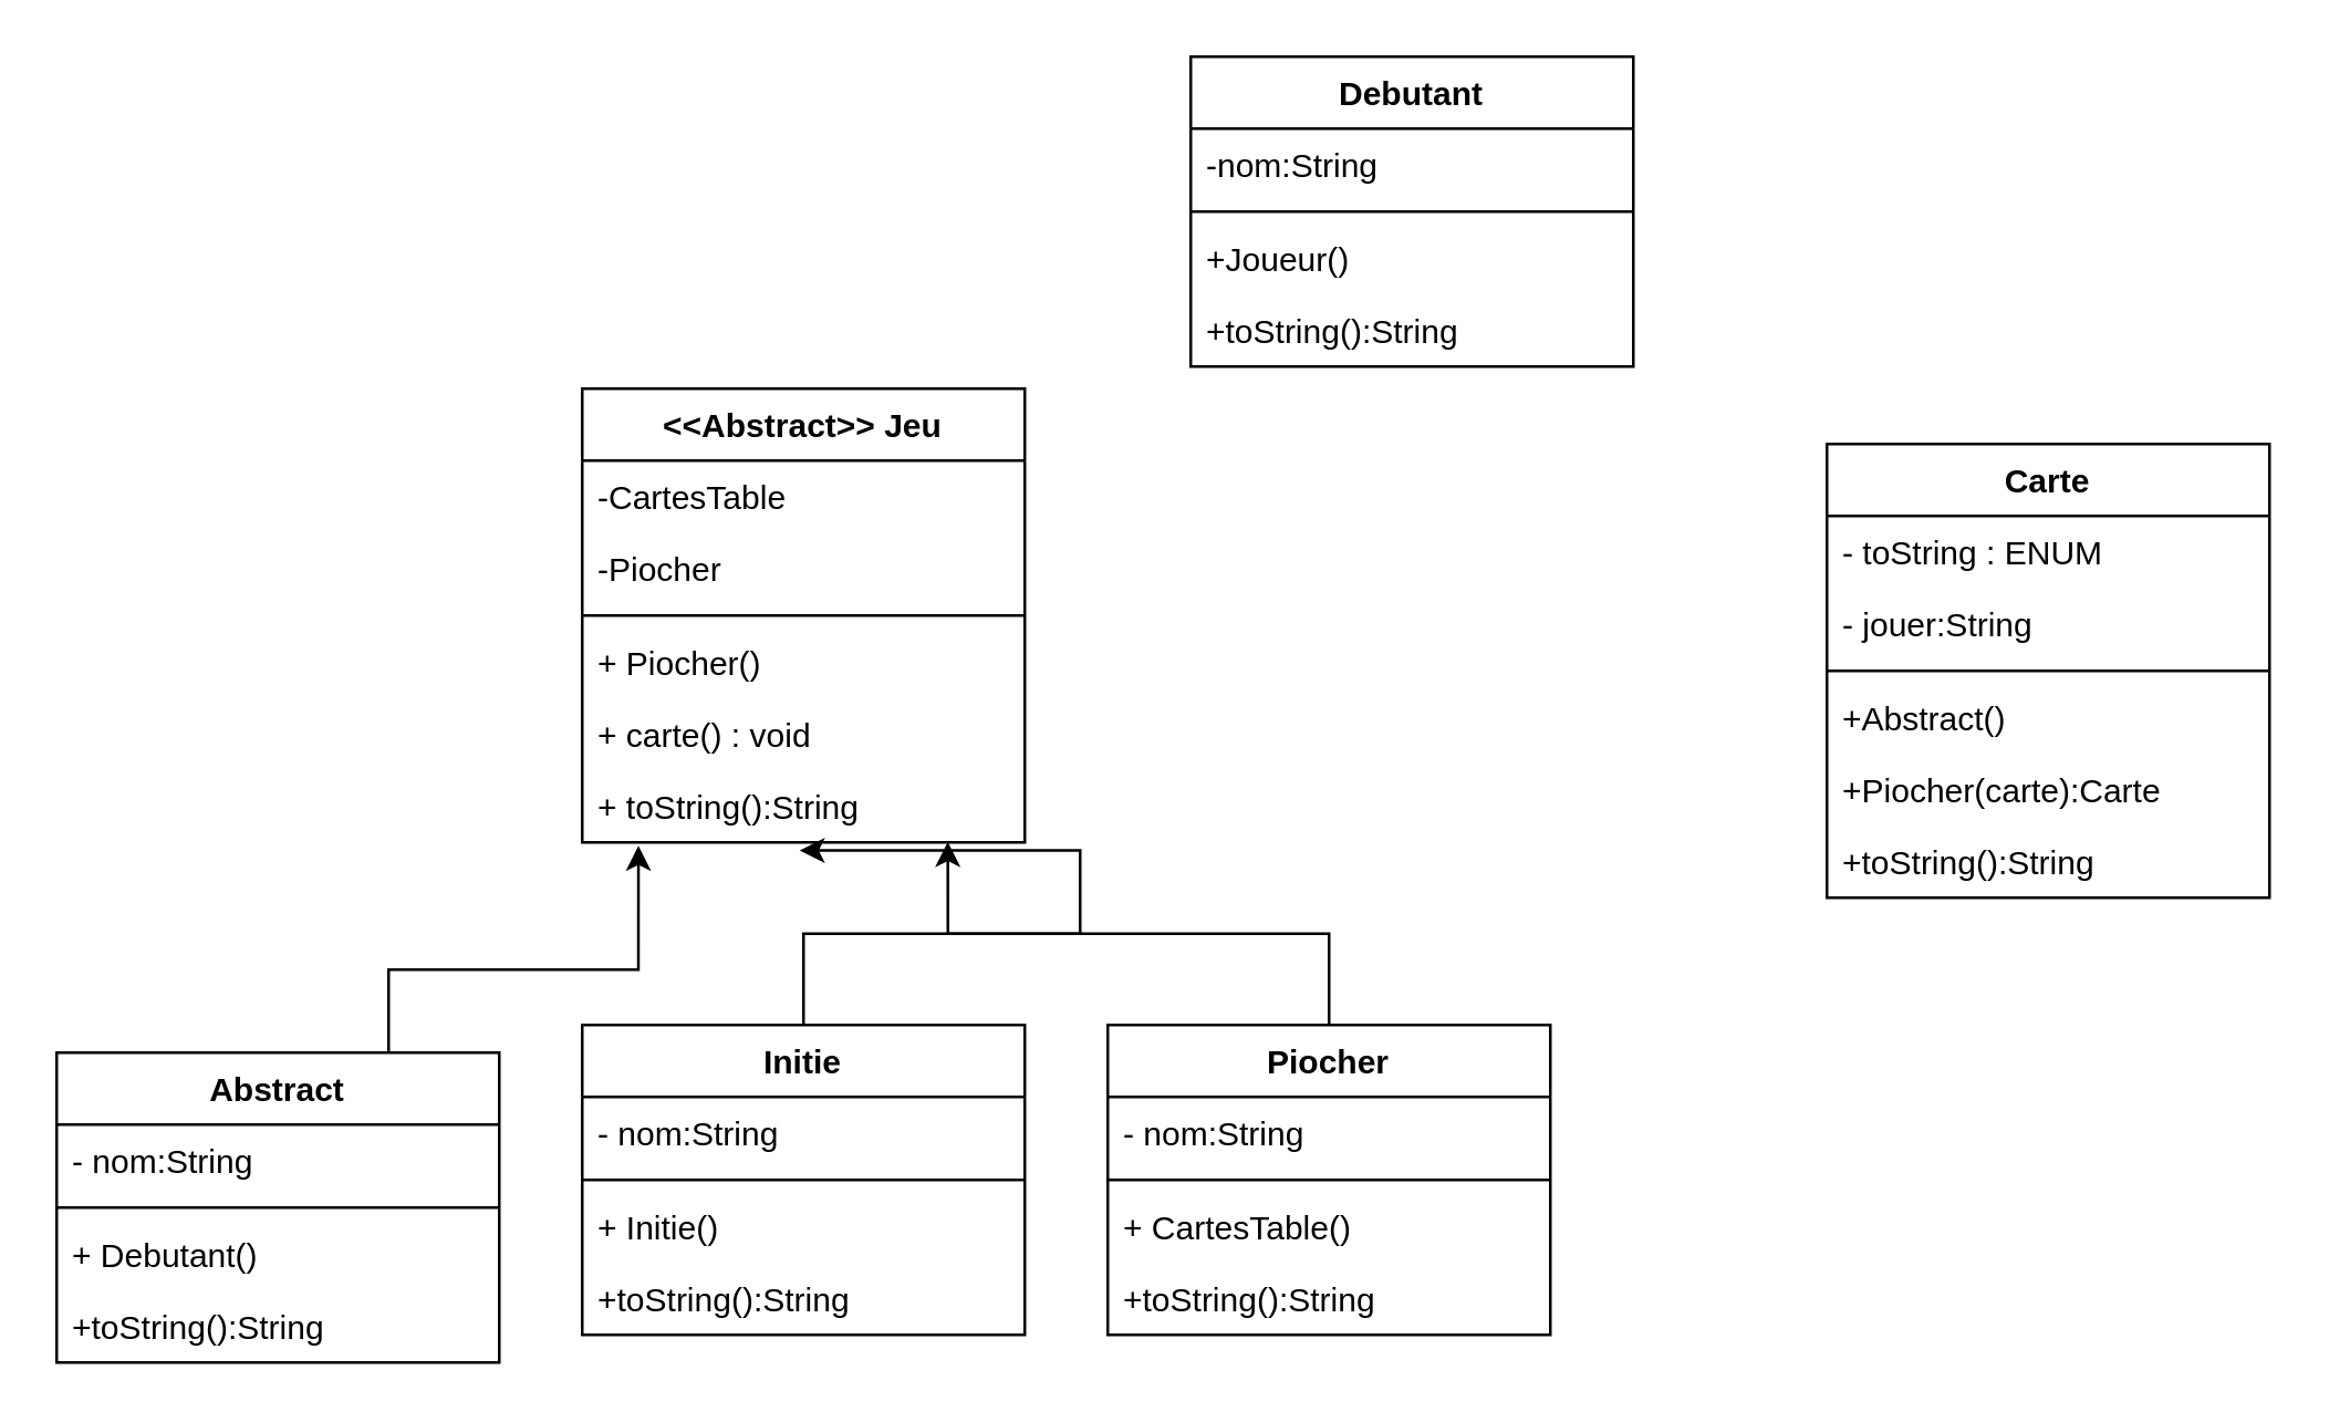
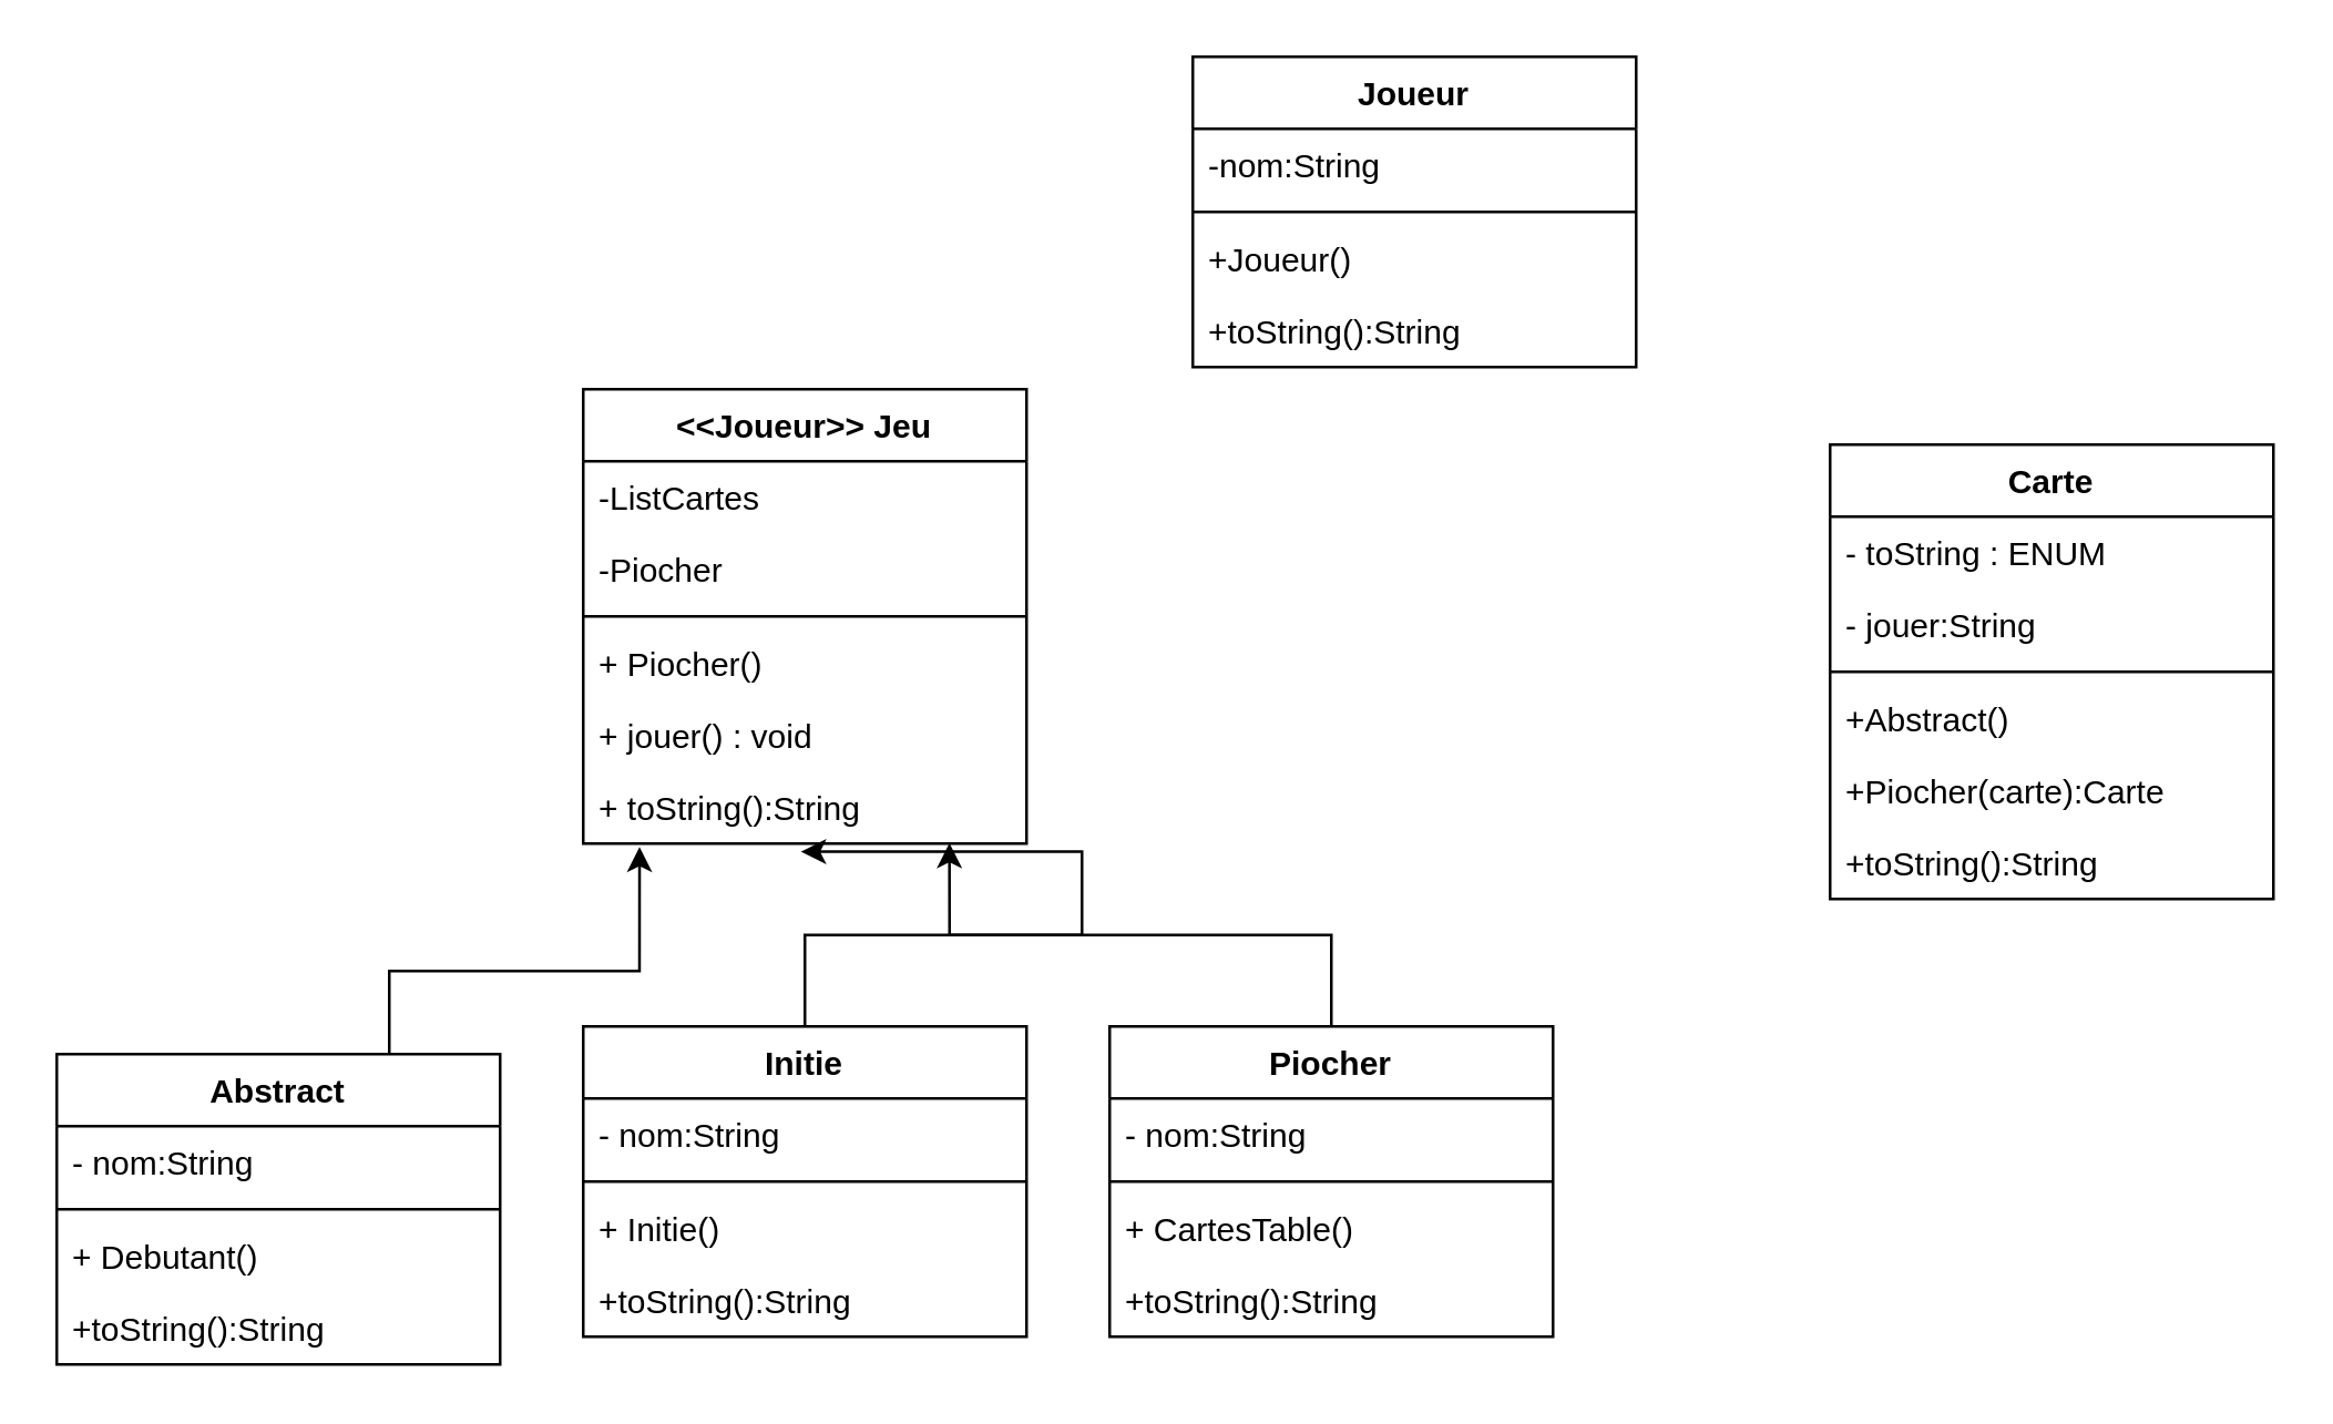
  <mxCell id="0" />
  <mxCell id="1" parent="0" />
  <mxCell id="2" value="Carte" style="swimlane;fontStyle=1;align=center;verticalAlign=top;childLayout=stackLayout;horizontal=1;startSize=26;horizontalStack=0;resizeParent=1;resizeParentMax=0;resizeLast=0;collapsible=1;marginBottom=0;whiteSpace=wrap;html=1;" parent="1" vertex="1"><mxGeometry x="660" y="160" width="160" height="164" as="geometry" /></mxCell>
  <mxCell id="3" value="- toString : ENUM&amp;nbsp;" style="text;strokeColor=none;fillColor=none;align=left;verticalAlign=top;spacingLeft=4;spacingRight=4;overflow=hidden;rotatable=0;points=[[0,0.5],[1,0.5]];portConstraint=eastwest;whiteSpace=wrap;html=1;" parent="2" vertex="1"><mxGeometry y="26" width="160" height="26" as="geometry" /></mxCell>
  <mxCell id="4" value="- jouer:String" style="text;strokeColor=none;fillColor=none;align=left;verticalAlign=top;spacingLeft=4;spacingRight=4;overflow=hidden;rotatable=0;points=[[0,0.5],[1,0.5]];portConstraint=eastwest;whiteSpace=wrap;html=1;" parent="2" vertex="1"><mxGeometry y="52" width="160" height="26" as="geometry" /></mxCell>
  <mxCell id="5" value="" style="line;strokeWidth=1;fillColor=none;align=left;verticalAlign=middle;spacingTop=-1;spacingLeft=3;spacingRight=3;rotatable=0;labelPosition=right;points=[];portConstraint=eastwest;strokeColor=inherit;" parent="2" vertex="1"><mxGeometry y="78" width="160" height="8" as="geometry" /></mxCell>
  <mxCell id="6" value="+Abstract()" style="text;strokeColor=none;fillColor=none;align=left;verticalAlign=top;spacingLeft=4;spacingRight=4;overflow=hidden;rotatable=0;points=[[0,0.5],[1,0.5]];portConstraint=eastwest;whiteSpace=wrap;html=1;" parent="2" vertex="1"><mxGeometry y="86" width="160" height="26" as="geometry" /></mxCell>
  <mxCell id="7" value="+Piocher(carte):Carte" style="text;strokeColor=none;fillColor=none;align=left;verticalAlign=top;spacingLeft=4;spacingRight=4;overflow=hidden;rotatable=0;points=[[0,0.5],[1,0.5]];portConstraint=eastwest;whiteSpace=wrap;html=1;" parent="2" vertex="1"><mxGeometry y="112" width="160" height="26" as="geometry" /></mxCell>
  <mxCell id="8" value="+toString():String" style="text;strokeColor=none;fillColor=none;align=left;verticalAlign=top;spacingLeft=4;spacingRight=4;overflow=hidden;rotatable=0;points=[[0,0.5],[1,0.5]];portConstraint=eastwest;whiteSpace=wrap;html=1;" parent="2" vertex="1"><mxGeometry y="138" width="160" height="26" as="geometry" /></mxCell>
- <mxCell id="9" value="&amp;lt;&amp;lt;Abstract&amp;gt;&amp;gt; Jeu" style="swimlane;fontStyle=1;align=center;verticalAlign=top;childLayout=stackLayout;horizontal=1;startSize=26;horizontalStack=0;resizeParent=1;resizeParentMax=0;resizeLast=0;collapsible=1;marginBottom=0;whiteSpace=wrap;html=1;" parent="1" vertex="1"><mxGeometry x="210" y="140" width="160" height="164" as="geometry" /></mxCell>
- <mxCell id="10" value="-CartesTable" style="text;strokeColor=none;fillColor=none;align=left;verticalAlign=top;spacingLeft=4;spacingRight=4;overflow=hidden;rotatable=0;points=[[0,0.5],[1,0.5]];portConstraint=eastwest;whiteSpace=wrap;html=1;" parent="9" vertex="1"><mxGeometry y="26" width="160" height="26" as="geometry" /></mxCell>
+ <mxCell id="9" value="&amp;lt;&amp;lt;Joueur&amp;gt;&amp;gt; Jeu" style="swimlane;fontStyle=1;align=center;verticalAlign=top;childLayout=stackLayout;horizontal=1;startSize=26;horizontalStack=0;resizeParent=1;resizeParentMax=0;resizeLast=0;collapsible=1;marginBottom=0;whiteSpace=wrap;html=1;" parent="1" vertex="1"><mxGeometry x="210" y="140" width="160" height="164" as="geometry" /></mxCell>
+ <mxCell id="10" value="-ListCartes" style="text;strokeColor=none;fillColor=none;align=left;verticalAlign=top;spacingLeft=4;spacingRight=4;overflow=hidden;rotatable=0;points=[[0,0.5],[1,0.5]];portConstraint=eastwest;whiteSpace=wrap;html=1;" parent="9" vertex="1"><mxGeometry y="26" width="160" height="26" as="geometry" /></mxCell>
  <mxCell id="11" value="-Piocher" style="text;strokeColor=none;fillColor=none;align=left;verticalAlign=top;spacingLeft=4;spacingRight=4;overflow=hidden;rotatable=0;points=[[0,0.5],[1,0.5]];portConstraint=eastwest;whiteSpace=wrap;html=1;" parent="9" vertex="1"><mxGeometry y="52" width="160" height="26" as="geometry" /></mxCell>
  <mxCell id="12" value="" style="line;strokeWidth=1;fillColor=none;align=left;verticalAlign=middle;spacingTop=-1;spacingLeft=3;spacingRight=3;rotatable=0;labelPosition=right;points=[];portConstraint=eastwest;strokeColor=inherit;" parent="9" vertex="1"><mxGeometry y="78" width="160" height="8" as="geometry" /></mxCell>
  <mxCell id="13" value="+ Piocher()" style="text;strokeColor=none;fillColor=none;align=left;verticalAlign=top;spacingLeft=4;spacingRight=4;overflow=hidden;rotatable=0;points=[[0,0.5],[1,0.5]];portConstraint=eastwest;whiteSpace=wrap;html=1;" parent="9" vertex="1"><mxGeometry y="86" width="160" height="26" as="geometry" /></mxCell>
- <mxCell id="14" value="+ carte() : void" style="text;strokeColor=none;fillColor=none;align=left;verticalAlign=top;spacingLeft=4;spacingRight=4;overflow=hidden;rotatable=0;points=[[0,0.5],[1,0.5]];portConstraint=eastwest;whiteSpace=wrap;html=1;" vertex="1" parent="9"><mxGeometry y="112" width="160" height="26" as="geometry" /></mxCell>
+ <mxCell id="14" value="+ jouer() : void" style="text;strokeColor=none;fillColor=none;align=left;verticalAlign=top;spacingLeft=4;spacingRight=4;overflow=hidden;rotatable=0;points=[[0,0.5],[1,0.5]];portConstraint=eastwest;whiteSpace=wrap;html=1;" vertex="1" parent="9"><mxGeometry y="112" width="160" height="26" as="geometry" /></mxCell>
  <mxCell id="15" value="+ toString():String" style="text;strokeColor=none;fillColor=none;align=left;verticalAlign=top;spacingLeft=4;spacingRight=4;overflow=hidden;rotatable=0;points=[[0,0.5],[1,0.5]];portConstraint=eastwest;whiteSpace=wrap;html=1;" parent="9" vertex="1"><mxGeometry y="138" width="160" height="26" as="geometry" /></mxCell>
- <mxCell id="16" value="Debutant" style="swimlane;fontStyle=1;align=center;verticalAlign=top;childLayout=stackLayout;horizontal=1;startSize=26;horizontalStack=0;resizeParent=1;resizeParentMax=0;resizeLast=0;collapsible=1;marginBottom=0;whiteSpace=wrap;html=1;" parent="1" vertex="1"><mxGeometry x="430" y="20" width="160" height="112" as="geometry" /></mxCell>
+ <mxCell id="16" value="Joueur" style="swimlane;fontStyle=1;align=center;verticalAlign=top;childLayout=stackLayout;horizontal=1;startSize=26;horizontalStack=0;resizeParent=1;resizeParentMax=0;resizeLast=0;collapsible=1;marginBottom=0;whiteSpace=wrap;html=1;" parent="1" vertex="1"><mxGeometry x="430" y="20" width="160" height="112" as="geometry" /></mxCell>
  <mxCell id="17" value="-nom:String" style="text;strokeColor=none;fillColor=none;align=left;verticalAlign=top;spacingLeft=4;spacingRight=4;overflow=hidden;rotatable=0;points=[[0,0.5],[1,0.5]];portConstraint=eastwest;whiteSpace=wrap;html=1;" parent="16" vertex="1"><mxGeometry y="26" width="160" height="26" as="geometry" /></mxCell>
  <mxCell id="18" value="" style="line;strokeWidth=1;fillColor=none;align=left;verticalAlign=middle;spacingTop=-1;spacingLeft=3;spacingRight=3;rotatable=0;labelPosition=right;points=[];portConstraint=eastwest;strokeColor=inherit;" parent="16" vertex="1"><mxGeometry y="52" width="160" height="8" as="geometry" /></mxCell>
  <mxCell id="19" value="+Joueur()" style="text;strokeColor=none;fillColor=none;align=left;verticalAlign=top;spacingLeft=4;spacingRight=4;overflow=hidden;rotatable=0;points=[[0,0.5],[1,0.5]];portConstraint=eastwest;whiteSpace=wrap;html=1;" parent="16" vertex="1"><mxGeometry y="60" width="160" height="26" as="geometry" /></mxCell>
  <mxCell id="20" value="+toString():String" style="text;strokeColor=none;fillColor=none;align=left;verticalAlign=top;spacingLeft=4;spacingRight=4;overflow=hidden;rotatable=0;points=[[0,0.5],[1,0.5]];portConstraint=eastwest;whiteSpace=wrap;html=1;" parent="16" vertex="1"><mxGeometry y="86" width="160" height="26" as="geometry" /></mxCell>
  <mxCell id="21" style="edgeStyle=orthogonalEdgeStyle;rounded=0;orthogonalLoop=1;jettySize=auto;html=1;exitX=0.75;exitY=0;exitDx=0;exitDy=0;entryX=0.127;entryY=1.045;entryDx=0;entryDy=0;entryPerimeter=0;" edge="1" parent="1" source="22" target="15"><mxGeometry relative="1" as="geometry"><Array as="points"><mxPoint x="140" y="350" /><mxPoint x="230" y="350" /></Array></mxGeometry></mxCell>
  <mxCell id="22" value="Abstract" style="swimlane;fontStyle=1;align=center;verticalAlign=top;childLayout=stackLayout;horizontal=1;startSize=26;horizontalStack=0;resizeParent=1;resizeParentMax=0;resizeLast=0;collapsible=1;marginBottom=0;whiteSpace=wrap;html=1;" vertex="1" parent="1"><mxGeometry x="20" y="380" width="160" height="112" as="geometry" /></mxCell>
  <mxCell id="23" value="- nom:String" style="text;strokeColor=none;fillColor=none;align=left;verticalAlign=top;spacingLeft=4;spacingRight=4;overflow=hidden;rotatable=0;points=[[0,0.5],[1,0.5]];portConstraint=eastwest;whiteSpace=wrap;html=1;" vertex="1" parent="22"><mxGeometry y="26" width="160" height="26" as="geometry" /></mxCell>
  <mxCell id="24" value="" style="line;strokeWidth=1;fillColor=none;align=left;verticalAlign=middle;spacingTop=-1;spacingLeft=3;spacingRight=3;rotatable=0;labelPosition=right;points=[];portConstraint=eastwest;strokeColor=inherit;" vertex="1" parent="22"><mxGeometry y="52" width="160" height="8" as="geometry" /></mxCell>
  <mxCell id="25" value="+ Debutant()" style="text;strokeColor=none;fillColor=none;align=left;verticalAlign=top;spacingLeft=4;spacingRight=4;overflow=hidden;rotatable=0;points=[[0,0.5],[1,0.5]];portConstraint=eastwest;whiteSpace=wrap;html=1;" vertex="1" parent="22"><mxGeometry y="60" width="160" height="26" as="geometry" /></mxCell>
  <mxCell id="26" value="+toString():String" style="text;strokeColor=none;fillColor=none;align=left;verticalAlign=top;spacingLeft=4;spacingRight=4;overflow=hidden;rotatable=0;points=[[0,0.5],[1,0.5]];portConstraint=eastwest;whiteSpace=wrap;html=1;" vertex="1" parent="22"><mxGeometry y="86" width="160" height="26" as="geometry" /></mxCell>
  <mxCell id="27" style="edgeStyle=orthogonalEdgeStyle;rounded=0;orthogonalLoop=1;jettySize=auto;html=1;exitX=0.5;exitY=0;exitDx=0;exitDy=0;entryX=0.491;entryY=1.113;entryDx=0;entryDy=0;entryPerimeter=0;" edge="1" parent="1" source="28" target="15"><mxGeometry relative="1" as="geometry" /></mxCell>
  <mxCell id="28" value="Initie" style="swimlane;fontStyle=1;align=center;verticalAlign=top;childLayout=stackLayout;horizontal=1;startSize=26;horizontalStack=0;resizeParent=1;resizeParentMax=0;resizeLast=0;collapsible=1;marginBottom=0;whiteSpace=wrap;html=1;" vertex="1" parent="1"><mxGeometry x="210" y="370" width="160" height="112" as="geometry" /></mxCell>
  <mxCell id="29" value="- nom:String" style="text;strokeColor=none;fillColor=none;align=left;verticalAlign=top;spacingLeft=4;spacingRight=4;overflow=hidden;rotatable=0;points=[[0,0.5],[1,0.5]];portConstraint=eastwest;whiteSpace=wrap;html=1;" vertex="1" parent="28"><mxGeometry y="26" width="160" height="26" as="geometry" /></mxCell>
  <mxCell id="30" value="" style="line;strokeWidth=1;fillColor=none;align=left;verticalAlign=middle;spacingTop=-1;spacingLeft=3;spacingRight=3;rotatable=0;labelPosition=right;points=[];portConstraint=eastwest;strokeColor=inherit;" vertex="1" parent="28"><mxGeometry y="52" width="160" height="8" as="geometry" /></mxCell>
  <mxCell id="31" value="+ Initie()" style="text;strokeColor=none;fillColor=none;align=left;verticalAlign=top;spacingLeft=4;spacingRight=4;overflow=hidden;rotatable=0;points=[[0,0.5],[1,0.5]];portConstraint=eastwest;whiteSpace=wrap;html=1;" vertex="1" parent="28"><mxGeometry y="60" width="160" height="26" as="geometry" /></mxCell>
  <mxCell id="32" value="+toString():String" style="text;strokeColor=none;fillColor=none;align=left;verticalAlign=top;spacingLeft=4;spacingRight=4;overflow=hidden;rotatable=0;points=[[0,0.5],[1,0.5]];portConstraint=eastwest;whiteSpace=wrap;html=1;" vertex="1" parent="28"><mxGeometry y="86" width="160" height="26" as="geometry" /></mxCell>
  <mxCell id="33" style="edgeStyle=orthogonalEdgeStyle;rounded=0;orthogonalLoop=1;jettySize=auto;html=1;exitX=0.5;exitY=0;exitDx=0;exitDy=0;entryX=0.826;entryY=0.992;entryDx=0;entryDy=0;entryPerimeter=0;" edge="1" parent="1" source="34" target="15"><mxGeometry relative="1" as="geometry" /></mxCell>
  <mxCell id="34" value="Piocher" style="swimlane;fontStyle=1;align=center;verticalAlign=top;childLayout=stackLayout;horizontal=1;startSize=26;horizontalStack=0;resizeParent=1;resizeParentMax=0;resizeLast=0;collapsible=1;marginBottom=0;whiteSpace=wrap;html=1;" vertex="1" parent="1"><mxGeometry x="400" y="370" width="160" height="112" as="geometry" /></mxCell>
  <mxCell id="35" value="- nom:String" style="text;strokeColor=none;fillColor=none;align=left;verticalAlign=top;spacingLeft=4;spacingRight=4;overflow=hidden;rotatable=0;points=[[0,0.5],[1,0.5]];portConstraint=eastwest;whiteSpace=wrap;html=1;" vertex="1" parent="34"><mxGeometry y="26" width="160" height="26" as="geometry" /></mxCell>
  <mxCell id="36" value="" style="line;strokeWidth=1;fillColor=none;align=left;verticalAlign=middle;spacingTop=-1;spacingLeft=3;spacingRight=3;rotatable=0;labelPosition=right;points=[];portConstraint=eastwest;strokeColor=inherit;" vertex="1" parent="34"><mxGeometry y="52" width="160" height="8" as="geometry" /></mxCell>
  <mxCell id="37" value="+ CartesTable()" style="text;strokeColor=none;fillColor=none;align=left;verticalAlign=top;spacingLeft=4;spacingRight=4;overflow=hidden;rotatable=0;points=[[0,0.5],[1,0.5]];portConstraint=eastwest;whiteSpace=wrap;html=1;" vertex="1" parent="34"><mxGeometry y="60" width="160" height="26" as="geometry" /></mxCell>
  <mxCell id="38" value="+toString():String" style="text;strokeColor=none;fillColor=none;align=left;verticalAlign=top;spacingLeft=4;spacingRight=4;overflow=hidden;rotatable=0;points=[[0,0.5],[1,0.5]];portConstraint=eastwest;whiteSpace=wrap;html=1;" vertex="1" parent="34"><mxGeometry y="86" width="160" height="26" as="geometry" /></mxCell>
